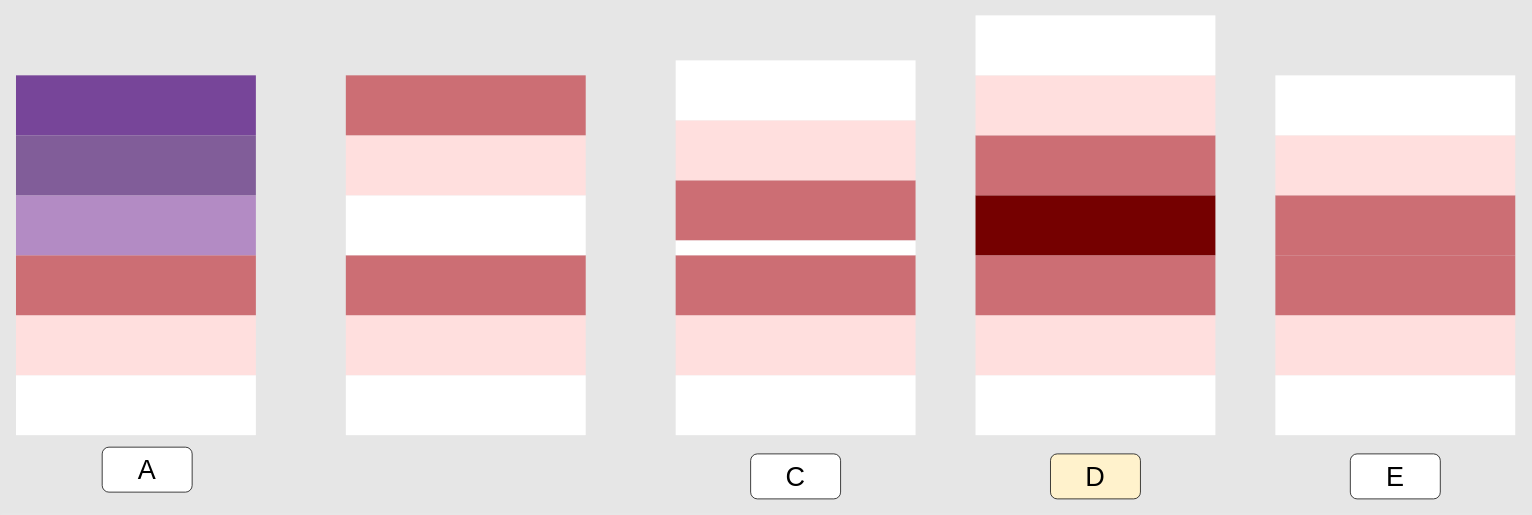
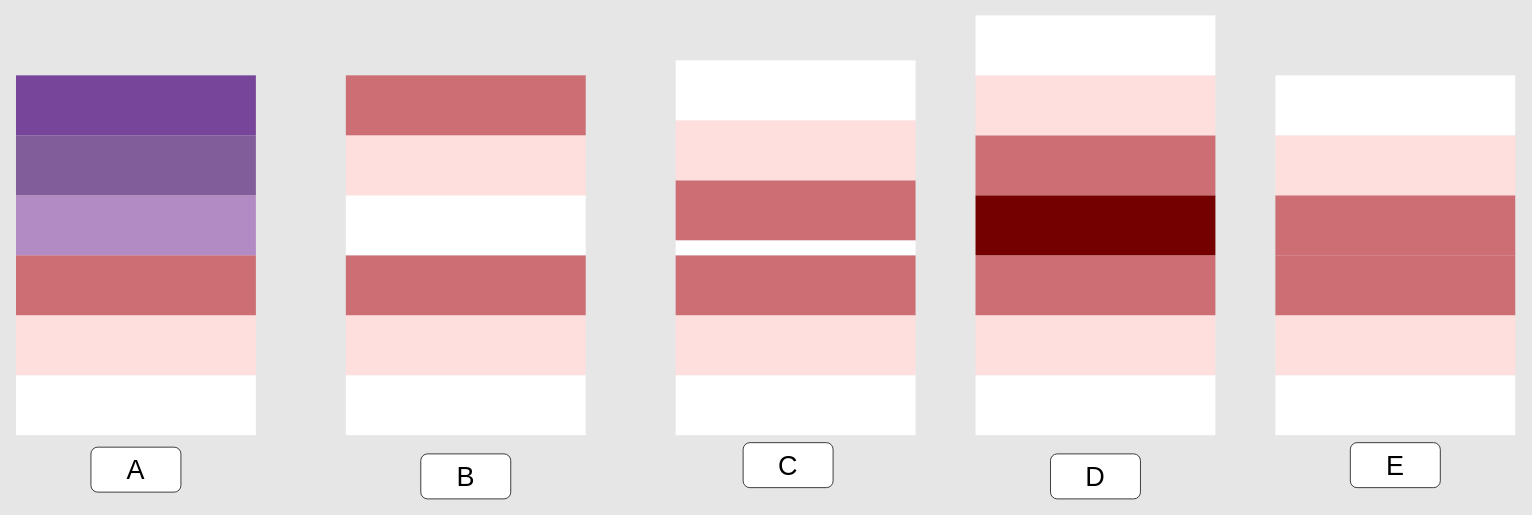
  <mxCell id="0" />
  <mxCell id="1" parent="0" />
  <mxCell id="2" value="" style="rounded=0;whiteSpace=wrap;html=1;strokeColor=none;" vertex="1" parent="1"><mxGeometry y="500" width="320" height="80" as="geometry" x="20" /></mxCell>
  <mxCell id="3" value="" style="rounded=0;whiteSpace=wrap;html=1;fillColor=#FFDFDE;strokeColor=none;" vertex="1" parent="1"><mxGeometry y="420" width="320" height="80" as="geometry" x="20" /></mxCell>
  <mxCell id="4" value="" style="rounded=0;whiteSpace=wrap;html=1;fillColor=#CC6E74;strokeColor=none;" vertex="1" parent="1"><mxGeometry y="340" width="320" height="80" as="geometry" x="20" /></mxCell>
  <mxCell id="5" value="" style="rounded=0;whiteSpace=wrap;html=1;strokeColor=none;" vertex="1" parent="1"><mxGeometry x="460" y="500" width="320" height="80" as="geometry" /></mxCell>
  <mxCell id="6" value="" style="rounded=0;whiteSpace=wrap;html=1;fillColor=#FFDFDE;strokeColor=none;" vertex="1" parent="1"><mxGeometry x="460" y="420" width="320" height="80" as="geometry" /></mxCell>
  <mxCell id="7" value="" style="rounded=0;whiteSpace=wrap;html=1;fillColor=#CC6E74;strokeColor=none;" vertex="1" parent="1"><mxGeometry x="460" y="340" width="320" height="80" as="geometry" /></mxCell>
  <mxCell id="8" value="" style="rounded=0;whiteSpace=wrap;html=1;fillColor=#B38BC4;strokeColor=none;" vertex="1" parent="1"><mxGeometry y="260" width="320" height="80" as="geometry" x="20" /></mxCell>
  <mxCell id="9" value="" style="rounded=0;whiteSpace=wrap;html=1;fillColor=#815D99;strokeColor=none;" vertex="1" parent="1"><mxGeometry y="180" width="320" height="80" as="geometry" x="20" /></mxCell>
  <mxCell id="10" value="" style="rounded=0;whiteSpace=wrap;html=1;fillColor=#774599;strokeColor=none;" vertex="1" parent="1"><mxGeometry y="100" width="320" height="80" as="geometry" x="20" /></mxCell>
  <mxCell id="11" value="" style="rounded=0;whiteSpace=wrap;html=1;strokeColor=none;" vertex="1" parent="1"><mxGeometry x="460" y="260" width="320" height="80" as="geometry" /></mxCell>
  <mxCell id="12" value="" style="rounded=0;whiteSpace=wrap;html=1;fillColor=#FFDFDE;strokeColor=none;" vertex="1" parent="1"><mxGeometry x="460" y="180" width="320" height="80" as="geometry" /></mxCell>
  <mxCell id="13" value="" style="rounded=0;whiteSpace=wrap;html=1;fillColor=#CC6E74;strokeColor=none;" vertex="1" parent="1"><mxGeometry x="460" y="100" width="320" height="80" as="geometry" /></mxCell>
  <mxCell id="14" value="" style="rounded=0;whiteSpace=wrap;html=1;strokeColor=none;" vertex="1" parent="1"><mxGeometry x="900" y="500" width="320" height="80" as="geometry" /></mxCell>
  <mxCell id="15" value="" style="rounded=0;whiteSpace=wrap;html=1;fillColor=#FFDFDE;strokeColor=none;" vertex="1" parent="1"><mxGeometry x="900" y="420" width="320" height="80" as="geometry" /></mxCell>
  <mxCell id="16" value="" style="rounded=0;whiteSpace=wrap;html=1;fillColor=#CC6E74;strokeColor=none;" vertex="1" parent="1"><mxGeometry x="900" y="340" width="320" height="80" as="geometry" /></mxCell>
  <mxCell id="17" value="" style="rounded=0;whiteSpace=wrap;html=1;strokeColor=none;" vertex="1" parent="1"><mxGeometry x="900" y="320" width="320" height="20" as="geometry" /></mxCell>
  <mxCell id="18" value="" style="rounded=0;whiteSpace=wrap;html=1;fillColor=#CC6E74;strokeColor=none;" vertex="1" parent="1"><mxGeometry x="900" y="240" width="320" height="80" as="geometry" /></mxCell>
  <mxCell id="19" value="" style="rounded=0;whiteSpace=wrap;html=1;fillColor=#FFDFDE;strokeColor=none;" vertex="1" parent="1"><mxGeometry x="900" y="160" width="320" height="80" as="geometry" /></mxCell>
  <mxCell id="20" value="" style="rounded=0;whiteSpace=wrap;html=1;strokeColor=none;" vertex="1" parent="1"><mxGeometry x="900" y="80" width="320" height="80" as="geometry" /></mxCell>
  <mxCell id="21" value="" style="rounded=0;whiteSpace=wrap;html=1;strokeColor=none;" vertex="1" parent="1"><mxGeometry x="1300" y="500" width="320" height="80" as="geometry" /></mxCell>
  <mxCell id="22" value="" style="rounded=0;whiteSpace=wrap;html=1;fillColor=#FFDFDE;strokeColor=none;" vertex="1" parent="1"><mxGeometry x="1300" y="420" width="320" height="80" as="geometry" /></mxCell>
  <mxCell id="23" value="" style="rounded=0;whiteSpace=wrap;html=1;fillColor=#CC6E74;strokeColor=none;" vertex="1" parent="1"><mxGeometry x="1300" y="340" width="320" height="80" as="geometry" /></mxCell>
  <mxCell id="24" value="" style="rounded=0;whiteSpace=wrap;html=1;fillColor=#750000;strokeColor=none;" vertex="1" parent="1"><mxGeometry x="1300" y="260" width="320" height="80" as="geometry" /></mxCell>
  <mxCell id="25" value="" style="rounded=0;whiteSpace=wrap;html=1;fillColor=#CC6E74;strokeColor=none;" vertex="1" parent="1"><mxGeometry x="1300" y="180" width="320" height="80" as="geometry" /></mxCell>
  <mxCell id="26" value="" style="rounded=0;whiteSpace=wrap;html=1;fillColor=#FFDFDE;strokeColor=none;" vertex="1" parent="1"><mxGeometry x="1300" y="100" width="320" height="80" as="geometry" /></mxCell>
  <mxCell id="27" value="" style="rounded=0;whiteSpace=wrap;html=1;strokeColor=none;" vertex="1" parent="1"><mxGeometry x="1300" width="320" height="80" as="geometry" y="20" /></mxCell>
  <mxCell id="28" value="" style="rounded=0;whiteSpace=wrap;html=1;strokeColor=none;" vertex="1" parent="1"><mxGeometry x="1700" y="500" width="320" height="80" as="geometry" /></mxCell>
  <mxCell id="29" value="" style="rounded=0;whiteSpace=wrap;html=1;fillColor=#FFDFDE;strokeColor=none;" vertex="1" parent="1"><mxGeometry x="1700" y="420" width="320" height="80" as="geometry" /></mxCell>
  <mxCell id="30" value="" style="rounded=0;whiteSpace=wrap;html=1;fillColor=#CC6E74;strokeColor=none;" vertex="1" parent="1"><mxGeometry x="1700" y="340" width="320" height="80" as="geometry" /></mxCell>
  <mxCell id="31" value="" style="rounded=0;whiteSpace=wrap;html=1;fillColor=#CC6E74;strokeColor=none;" vertex="1" parent="1"><mxGeometry x="1700" y="260" width="320" height="80" as="geometry" /></mxCell>
  <mxCell id="32" value="" style="rounded=0;whiteSpace=wrap;html=1;fillColor=#FFDFDE;strokeColor=none;" vertex="1" parent="1"><mxGeometry x="1700" y="180" width="320" height="80" as="geometry" /></mxCell>
  <mxCell id="33" value="" style="rounded=0;whiteSpace=wrap;html=1;strokeColor=none;" vertex="1" parent="1"><mxGeometry x="1700" y="100" width="320" height="80" as="geometry" /></mxCell>
- <mxCell id="34" value="A" style="rounded=1;whiteSpace=wrap;html=1;fontSize=36;" vertex="1" parent="1"><mxGeometry x="135" y="596" width="120" height="60" as="geometry" /></mxCell>
- <mxCell id="36" value="C" style="rounded=1;whiteSpace=wrap;html=1;fontSize=36;" vertex="1" parent="1"><mxGeometry x="1000" y="605" width="120" height="60" as="geometry" /></mxCell>
- <mxCell id="37" value="D" style="rounded=1;whiteSpace=wrap;html=1;fontSize=36;fillColor=#fff2cc;" vertex="1" parent="1"><mxGeometry x="1400" y="605" width="120" height="60" as="geometry" /></mxCell>
- <mxCell id="38" value="E" style="rounded=1;whiteSpace=wrap;html=1;fontSize=36;" vertex="1" parent="1"><mxGeometry x="1800" y="605" width="120" height="60" as="geometry" /></mxCell>
+ <mxCell id="34" value="A" style="rounded=1;whiteSpace=wrap;html=1;fontSize=36;" vertex="1" parent="1"><mxGeometry x="120" y="596" width="120" height="60" as="geometry" /></mxCell>
+ <mxCell id="35" value="B" style="rounded=1;whiteSpace=wrap;html=1;fontSize=36;" vertex="1" parent="1"><mxGeometry x="560" y="605" width="120" height="60" as="geometry" /></mxCell>
+ <mxCell id="36" value="C" style="rounded=1;whiteSpace=wrap;html=1;fontSize=36;" vertex="1" parent="1"><mxGeometry x="990" y="590" width="120" height="60" as="geometry" /></mxCell>
+ <mxCell id="37" value="D" style="rounded=1;whiteSpace=wrap;html=1;fontSize=36;" vertex="1" parent="1"><mxGeometry x="1400" y="605" width="120" height="60" as="geometry" /></mxCell>
+ <mxCell id="38" value="E" style="rounded=1;whiteSpace=wrap;html=1;fontSize=36;" vertex="1" parent="1"><mxGeometry x="1800" y="590" width="120" height="60" as="geometry" /></mxCell>
